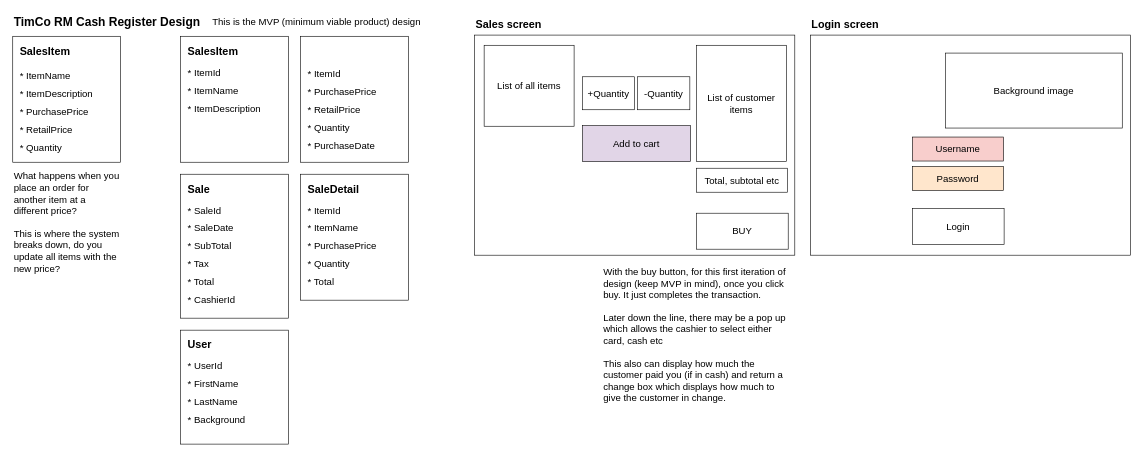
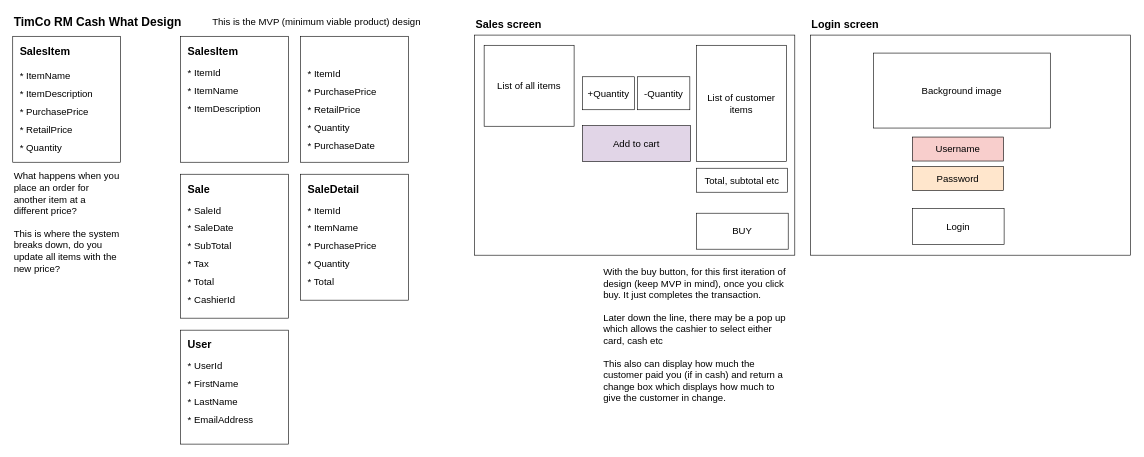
  <mxCell id="0" />
  <mxCell id="1" parent="0" />
  <mxCell id="2" value="" style="rounded=0;whiteSpace=wrap;html=1;" vertex="1" parent="1"><mxGeometry x="20" y="60" width="180" height="210" as="geometry" /></mxCell>
- <mxCell id="3" value="TimCo RM Cash Register Design" style="text;html=1;strokeColor=none;fillColor=none;align=left;verticalAlign=middle;whiteSpace=wrap;rounded=0;fontSize=20;fontStyle=1" vertex="1" parent="1"><mxGeometry x="20" y="20" width="360" height="30" as="geometry" /></mxCell>
+ <mxCell id="3" value="TimCo RM Cash What Design" style="text;html=1;strokeColor=none;fillColor=none;align=left;verticalAlign=middle;whiteSpace=wrap;rounded=0;fontSize=20;fontStyle=1" vertex="1" parent="1"><mxGeometry x="20" y="20" width="360" height="30" as="geometry" /></mxCell>
  <mxCell id="4" value="* ItemName" style="text;html=1;strokeColor=none;fillColor=none;align=left;verticalAlign=middle;whiteSpace=wrap;rounded=0;fontSize=16;" vertex="1" parent="1"><mxGeometry x="30" y="110" width="160" height="30" as="geometry" /></mxCell>
  <mxCell id="5" value="SalesItem" style="text;html=1;strokeColor=none;fillColor=none;align=left;verticalAlign=middle;whiteSpace=wrap;rounded=0;fontSize=18;fontStyle=1" vertex="1" parent="1"><mxGeometry x="30" y="70" width="160" height="30" as="geometry" /></mxCell>
  <mxCell id="6" value="* ItemDescription" style="text;html=1;strokeColor=none;fillColor=none;align=left;verticalAlign=middle;whiteSpace=wrap;rounded=0;fontSize=16;" vertex="1" parent="1"><mxGeometry x="30" y="140" width="160" height="30" as="geometry" /></mxCell>
  <mxCell id="7" value="* PurchasePrice" style="text;html=1;strokeColor=none;fillColor=none;align=left;verticalAlign=middle;whiteSpace=wrap;rounded=0;fontSize=16;" vertex="1" parent="1"><mxGeometry x="30" y="170" width="160" height="30" as="geometry" /></mxCell>
  <mxCell id="8" value="* RetailPrice" style="text;html=1;strokeColor=none;fillColor=none;align=left;verticalAlign=middle;whiteSpace=wrap;rounded=0;fontSize=16;" vertex="1" parent="1"><mxGeometry x="30" y="200" width="160" height="30" as="geometry" /></mxCell>
  <mxCell id="9" value="* Quantity" style="text;html=1;strokeColor=none;fillColor=none;align=left;verticalAlign=middle;whiteSpace=wrap;rounded=0;fontSize=16;" vertex="1" parent="1"><mxGeometry x="30" y="230" width="160" height="30" as="geometry" /></mxCell>
  <mxCell id="10" value="What happens when you place an order for another item at a different price?&#10;&#10;This is where the system breaks down, do you update all items with the new price?" style="text;strokeColor=none;fillColor=none;align=left;verticalAlign=middle;rounded=0;fontSize=16;labelPosition=center;verticalLabelPosition=middle;textDirection=ltr;whiteSpace=wrap;" vertex="1" parent="1"><mxGeometry x="20" y="280" width="180" height="180" as="geometry" /></mxCell>
  <mxCell id="11" value="" style="rounded=0;whiteSpace=wrap;html=1;" vertex="1" parent="1"><mxGeometry x="300" y="60" width="180" height="210" as="geometry" /></mxCell>
  <mxCell id="12" value="* ItemName" style="text;html=1;strokeColor=none;fillColor=none;align=left;verticalAlign=middle;whiteSpace=wrap;rounded=0;fontSize=16;" vertex="1" parent="1"><mxGeometry x="310" y="135" width="160" height="30" as="geometry" /></mxCell>
  <mxCell id="13" value="SalesItem" style="text;html=1;strokeColor=none;fillColor=none;align=left;verticalAlign=middle;whiteSpace=wrap;rounded=0;fontSize=18;fontStyle=1" vertex="1" parent="1"><mxGeometry x="310" y="70" width="160" height="30" as="geometry" /></mxCell>
  <mxCell id="14" value="* ItemDescription" style="text;html=1;strokeColor=none;fillColor=none;align=left;verticalAlign=middle;whiteSpace=wrap;rounded=0;fontSize=16;" vertex="1" parent="1"><mxGeometry x="310" y="165" width="160" height="30" as="geometry" /></mxCell>
  <mxCell id="15" value="" style="rounded=0;whiteSpace=wrap;html=1;" vertex="1" parent="1"><mxGeometry x="500" y="60" width="180" height="210" as="geometry" /></mxCell>
  <mxCell id="16" value="* PurchasePrice" style="text;html=1;strokeColor=none;fillColor=none;align=left;verticalAlign=middle;whiteSpace=wrap;rounded=0;fontSize=16;" vertex="1" parent="1"><mxGeometry x="510" y="137" width="160" height="30" as="geometry" /></mxCell>
  <mxCell id="17" value="* RetailPrice" style="text;html=1;strokeColor=none;fillColor=none;align=left;verticalAlign=middle;whiteSpace=wrap;rounded=0;fontSize=16;" vertex="1" parent="1"><mxGeometry x="510" y="168" width="160" height="30" as="geometry" /></mxCell>
  <mxCell id="18" value="* Quantity" style="text;html=1;strokeColor=none;fillColor=none;align=left;verticalAlign=middle;whiteSpace=wrap;rounded=0;fontSize=16;" vertex="1" parent="1"><mxGeometry x="510" y="198" width="160" height="30" as="geometry" /></mxCell>
  <mxCell id="19" value="* PurchaseDate" style="text;html=1;strokeColor=none;fillColor=none;align=left;verticalAlign=middle;whiteSpace=wrap;rounded=0;fontSize=16;" vertex="1" parent="1"><mxGeometry x="510" y="228" width="160" height="30" as="geometry" /></mxCell>
  <mxCell id="20" value="" style="rounded=0;whiteSpace=wrap;html=1;" vertex="1" parent="1"><mxGeometry x="300" y="290" width="180" height="240" as="geometry" /></mxCell>
  <mxCell id="21" value="Sale" style="text;html=1;strokeColor=none;fillColor=none;align=left;verticalAlign=middle;whiteSpace=wrap;rounded=0;fontSize=18;fontStyle=1" vertex="1" parent="1"><mxGeometry x="310" y="300" width="160" height="30" as="geometry" /></mxCell>
  <mxCell id="22" value="* SaleDate" style="text;html=1;strokeColor=none;fillColor=none;align=left;verticalAlign=middle;whiteSpace=wrap;rounded=0;fontSize=16;" vertex="1" parent="1"><mxGeometry x="310" y="365" width="160" height="30" as="geometry" /></mxCell>
  <mxCell id="23" value="* SubTotal" style="text;html=1;strokeColor=none;fillColor=none;align=left;verticalAlign=middle;whiteSpace=wrap;rounded=0;fontSize=16;" vertex="1" parent="1"><mxGeometry x="310" y="395" width="160" height="30" as="geometry" /></mxCell>
  <mxCell id="24" value="* Tax" style="text;html=1;strokeColor=none;fillColor=none;align=left;verticalAlign=middle;whiteSpace=wrap;rounded=0;fontSize=16;" vertex="1" parent="1"><mxGeometry x="310" y="425" width="160" height="30" as="geometry" /></mxCell>
  <mxCell id="25" value="* Total" style="text;html=1;strokeColor=none;fillColor=none;align=left;verticalAlign=middle;whiteSpace=wrap;rounded=0;fontSize=16;" vertex="1" parent="1"><mxGeometry x="310" y="455" width="160" height="30" as="geometry" /></mxCell>
  <mxCell id="26" value="* ItemId" style="text;html=1;strokeColor=none;fillColor=none;align=left;verticalAlign=middle;whiteSpace=wrap;rounded=0;fontSize=16;" vertex="1" parent="1"><mxGeometry x="510" y="107" width="160" height="30" as="geometry" /></mxCell>
  <mxCell id="27" value="* ItemId" style="text;html=1;strokeColor=none;fillColor=none;align=left;verticalAlign=middle;whiteSpace=wrap;rounded=0;fontSize=16;" vertex="1" parent="1"><mxGeometry x="310" y="105" width="160" height="30" as="geometry" /></mxCell>
  <mxCell id="28" value="* SaleId" style="text;html=1;strokeColor=none;fillColor=none;align=left;verticalAlign=middle;whiteSpace=wrap;rounded=0;fontSize=16;" vertex="1" parent="1"><mxGeometry x="310" y="335" width="160" height="30" as="geometry" /></mxCell>
  <mxCell id="29" value="" style="rounded=0;whiteSpace=wrap;html=1;" vertex="1" parent="1"><mxGeometry x="500" y="290" width="180" height="210" as="geometry" /></mxCell>
  <mxCell id="30" value="SaleDetail" style="text;html=1;strokeColor=none;fillColor=none;align=left;verticalAlign=middle;whiteSpace=wrap;rounded=0;fontSize=18;fontStyle=1" vertex="1" parent="1"><mxGeometry x="510" y="300" width="160" height="30" as="geometry" /></mxCell>
  <mxCell id="31" value="* ItemName" style="text;html=1;strokeColor=none;fillColor=none;align=left;verticalAlign=middle;whiteSpace=wrap;rounded=0;fontSize=16;" vertex="1" parent="1"><mxGeometry x="510" y="365" width="160" height="30" as="geometry" /></mxCell>
  <mxCell id="32" value="* PurchasePrice" style="text;html=1;strokeColor=none;fillColor=none;align=left;verticalAlign=middle;whiteSpace=wrap;rounded=0;fontSize=16;" vertex="1" parent="1"><mxGeometry x="510" y="395" width="160" height="30" as="geometry" /></mxCell>
  <mxCell id="33" value="* Quantity" style="text;html=1;strokeColor=none;fillColor=none;align=left;verticalAlign=middle;whiteSpace=wrap;rounded=0;fontSize=16;" vertex="1" parent="1"><mxGeometry x="510" y="425" width="160" height="30" as="geometry" /></mxCell>
  <mxCell id="34" value="* Total" style="text;html=1;strokeColor=none;fillColor=none;align=left;verticalAlign=middle;whiteSpace=wrap;rounded=0;fontSize=16;" vertex="1" parent="1"><mxGeometry x="510" y="455" width="160" height="30" as="geometry" /></mxCell>
  <mxCell id="35" value="* ItemId" style="text;html=1;strokeColor=none;fillColor=none;align=left;verticalAlign=middle;whiteSpace=wrap;rounded=0;fontSize=16;" vertex="1" parent="1"><mxGeometry x="510" y="335" width="160" height="30" as="geometry" /></mxCell>
  <mxCell id="36" value="* CashierId" style="text;html=1;strokeColor=none;fillColor=none;align=left;verticalAlign=middle;whiteSpace=wrap;rounded=0;fontSize=16;" vertex="1" parent="1"><mxGeometry x="310" y="485" width="160" height="30" as="geometry" /></mxCell>
  <mxCell id="37" value="" style="rounded=0;whiteSpace=wrap;html=1;" vertex="1" parent="1"><mxGeometry x="300" y="550" width="180" height="190" as="geometry" /></mxCell>
  <mxCell id="38" value="User" style="text;html=1;strokeColor=none;fillColor=none;align=left;verticalAlign=middle;whiteSpace=wrap;rounded=0;fontSize=18;fontStyle=1" vertex="1" parent="1"><mxGeometry x="310" y="560" width="160" height="30" as="geometry" /></mxCell>
  <mxCell id="39" value="* FirstName" style="text;html=1;strokeColor=none;fillColor=none;align=left;verticalAlign=middle;whiteSpace=wrap;rounded=0;fontSize=16;" vertex="1" parent="1"><mxGeometry x="310" y="625" width="160" height="30" as="geometry" /></mxCell>
  <mxCell id="40" value="* LastName" style="text;html=1;strokeColor=none;fillColor=none;align=left;verticalAlign=middle;whiteSpace=wrap;rounded=0;fontSize=16;" vertex="1" parent="1"><mxGeometry x="310" y="655" width="160" height="30" as="geometry" /></mxCell>
- <mxCell id="41" value="* Background" style="text;html=1;strokeColor=none;fillColor=none;align=left;verticalAlign=middle;whiteSpace=wrap;rounded=0;fontSize=16;" vertex="1" parent="1"><mxGeometry x="310" y="685" width="160" height="30" as="geometry" /></mxCell>
+ <mxCell id="41" value="* EmailAddress" style="text;html=1;strokeColor=none;fillColor=none;align=left;verticalAlign=middle;whiteSpace=wrap;rounded=0;fontSize=16;" vertex="1" parent="1"><mxGeometry x="310" y="685" width="160" height="30" as="geometry" /></mxCell>
  <mxCell id="42" value="* UserId" style="text;html=1;strokeColor=none;fillColor=none;align=left;verticalAlign=middle;whiteSpace=wrap;rounded=0;fontSize=16;" vertex="1" parent="1"><mxGeometry x="310" y="595" width="160" height="30" as="geometry" /></mxCell>
  <mxCell id="43" value="This is the MVP (minimum viable product) design" style="text;strokeColor=none;fillColor=none;align=left;verticalAlign=middle;rounded=0;fontSize=16;labelPosition=center;verticalLabelPosition=middle;textDirection=ltr;whiteSpace=wrap;" vertex="1" parent="1"><mxGeometry x="351" y="23" width="359" height="26" as="geometry" /></mxCell>
  <mxCell id="44" value="" style="rounded=0;whiteSpace=wrap;html=1;fontSize=16;" vertex="1" parent="1"><mxGeometry x="790" y="58" width="534" height="367" as="geometry" /></mxCell>
  <mxCell id="45" value="Sales screen" style="text;html=1;strokeColor=none;fillColor=none;align=left;verticalAlign=middle;whiteSpace=wrap;rounded=0;fontSize=18;fontStyle=1" vertex="1" parent="1"><mxGeometry x="790" y="25" width="160" height="30" as="geometry" /></mxCell>
  <mxCell id="46" value="List of all items" style="rounded=0;whiteSpace=wrap;html=1;fontSize=16;" vertex="1" parent="1"><mxGeometry x="806" y="75" width="150" height="135" as="geometry" /></mxCell>
  <mxCell id="47" value="+Quantity" style="rounded=0;whiteSpace=wrap;html=1;fontSize=16;" vertex="1" parent="1"><mxGeometry x="970" y="127.5" width="87" height="55" as="geometry" /></mxCell>
  <mxCell id="48" value="-Quantity" style="rounded=0;whiteSpace=wrap;html=1;fontSize=16;" vertex="1" parent="1"><mxGeometry x="1062" y="127.5" width="87" height="55" as="geometry" /></mxCell>
  <mxCell id="49" value="Add to cart" style="rounded=0;whiteSpace=wrap;html=1;fontSize=16;fillColor=#e1d5e7;" vertex="1" parent="1"><mxGeometry x="970" y="209" width="180" height="60" as="geometry" /></mxCell>
  <mxCell id="50" value="List of customer items" style="rounded=0;whiteSpace=wrap;html=1;fontSize=16;" vertex="1" parent="1"><mxGeometry x="1160" y="75" width="150" height="194" as="geometry" /></mxCell>
  <mxCell id="51" value="Total, subtotal etc" style="rounded=0;whiteSpace=wrap;html=1;fontSize=16;" vertex="1" parent="1"><mxGeometry x="1160" y="280" width="152" height="40" as="geometry" /></mxCell>
  <mxCell id="52" value="BUY" style="rounded=0;whiteSpace=wrap;html=1;fontSize=16;" vertex="1" parent="1"><mxGeometry x="1160" y="355" width="153" height="60" as="geometry" /></mxCell>
  <mxCell id="53" value="With the buy button, for this first iteration of design (keep MVP in mind), once you click buy. It just completes the transaction. &#10;&#10;Later down the line, there may be a pop up which allows the cashier to select either card, cash etc &#10;&#10;This also can display how much the customer paid you (if in cash) and return a change box which displays how much to give the customer in change." style="text;strokeColor=none;fillColor=none;align=left;verticalAlign=middle;rounded=0;fontSize=16;labelPosition=center;verticalLabelPosition=middle;textDirection=ltr;whiteSpace=wrap;" vertex="1" parent="1"><mxGeometry x="1003" y="438" width="321" height="239" as="geometry" /></mxCell>
  <mxCell id="54" value="" style="rounded=0;whiteSpace=wrap;html=1;fontSize=16;" vertex="1" parent="1"><mxGeometry x="1350" y="58" width="534" height="367" as="geometry" /></mxCell>
  <mxCell id="55" value="Login screen" style="text;html=1;strokeColor=none;fillColor=none;align=left;verticalAlign=middle;whiteSpace=wrap;rounded=0;fontSize=18;fontStyle=1" vertex="1" parent="1"><mxGeometry x="1350" y="25" width="160" height="30" as="geometry" /></mxCell>
- <mxCell id="56" value="Background image" style="rounded=0;whiteSpace=wrap;html=1;fontSize=16;" vertex="1" parent="1"><mxGeometry x="1575" y="88" width="295" height="125" as="geometry" /></mxCell>
+ <mxCell id="56" value="Background image" style="rounded=0;whiteSpace=wrap;html=1;fontSize=16;" vertex="1" parent="1"><mxGeometry x="1455" y="88" width="295" height="125" as="geometry" /></mxCell>
  <mxCell id="57" value="Username" style="rounded=0;whiteSpace=wrap;html=1;fontSize=16;fillColor=#f8cecc;" vertex="1" parent="1"><mxGeometry x="1520" y="228" width="152" height="40" as="geometry" /></mxCell>
  <mxCell id="58" value="Password" style="rounded=0;whiteSpace=wrap;html=1;fontSize=16;fillColor=#ffe6cc;" vertex="1" parent="1"><mxGeometry x="1520" y="277" width="152" height="40" as="geometry" /></mxCell>
  <mxCell id="59" value="Login" style="rounded=0;whiteSpace=wrap;html=1;fontSize=16;" vertex="1" parent="1"><mxGeometry x="1520" y="347" width="153" height="60" as="geometry" /></mxCell>
